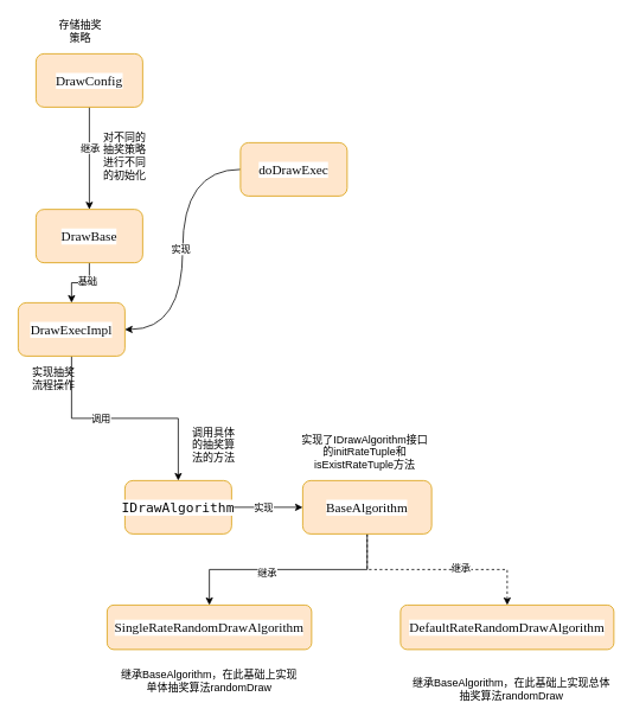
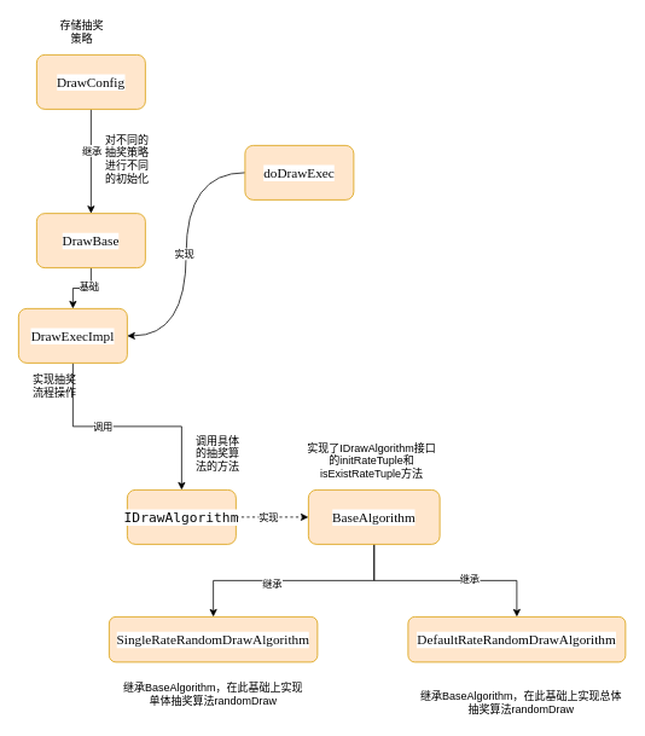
  <mxCell id="0" />
  <mxCell id="1" parent="0" />
  <mxCell id="2" value="" style="edgeStyle=orthogonalEdgeStyle;rounded=0;orthogonalLoop=1;jettySize=auto;html=1;entryX=1;entryY=0.5;entryDx=0;entryDy=0;curved=1;" parent="1" source="4" target="15" edge="1"><mxGeometry relative="1" as="geometry"><mxPoint x="300" y="120" as="targetPoint" /></mxGeometry></mxCell>
  <mxCell id="3" value="实现" style="edgeLabel;html=1;align=center;verticalAlign=middle;resizable=0;points=[];" parent="2" vertex="1" connectable="0"><mxGeometry x="-0.008" y="-3" relative="1" as="geometry"><mxPoint as="offset" /></mxGeometry></mxCell>
  <mxCell id="4" value="&lt;p style=&quot;background-color: rgb(255, 255, 255); color: rgb(8, 8, 8);&quot;&gt;&lt;font style=&quot;font-size: 15px;&quot; face=&quot;Times New Roman&quot;&gt;doDrawExec&lt;/font&gt;&lt;/p&gt;" style="rounded=1;whiteSpace=wrap;html=1;fillColor=#ffe6cc;strokeColor=#d79b00;" parent="1" vertex="1"><mxGeometry x="270" y="160" width="120" height="60" as="geometry" /></mxCell>
  <mxCell id="5" value="" style="edgeStyle=orthogonalEdgeStyle;rounded=0;orthogonalLoop=1;jettySize=auto;html=1;" parent="1" source="7" target="11" edge="1"><mxGeometry relative="1" as="geometry" /></mxCell>
  <mxCell id="6" value="继承" style="edgeLabel;html=1;align=center;verticalAlign=middle;resizable=0;points=[];" parent="5" vertex="1" connectable="0"><mxGeometry x="-0.224" relative="1" as="geometry"><mxPoint as="offset" /></mxGeometry></mxCell>
  <mxCell id="7" value="&lt;div style=&quot;background-color: rgb(255, 255, 255); color: rgb(8, 8, 8);&quot;&gt;&lt;font face=&quot;Times New Roman&quot; style=&quot;font-size: 15px;&quot;&gt;DrawConfig&lt;/font&gt;&lt;/div&gt;" style="whiteSpace=wrap;html=1;fillColor=#ffe6cc;strokeColor=#d79b00;rounded=1;" parent="1" vertex="1"><mxGeometry x="40" y="60" width="120" height="60" as="geometry" /></mxCell>
  <mxCell id="8" value="存储抽奖策略" style="text;strokeColor=none;align=center;fillColor=none;html=1;verticalAlign=middle;whiteSpace=wrap;rounded=0;" parent="1" vertex="1"><mxGeometry x="60" y="20" width="60" height="30" as="geometry" /></mxCell>
  <mxCell id="9" value="" style="edgeStyle=orthogonalEdgeStyle;rounded=0;orthogonalLoop=1;jettySize=auto;html=1;" parent="1" source="11" target="15" edge="1"><mxGeometry relative="1" as="geometry" /></mxCell>
  <mxCell id="10" value="基础" style="edgeLabel;html=1;align=center;verticalAlign=middle;resizable=0;points=[];" parent="9" vertex="1" connectable="0"><mxGeometry x="-0.23" y="-2" relative="1" as="geometry"><mxPoint as="offset" /></mxGeometry></mxCell>
  <mxCell id="11" value="&lt;div style=&quot;background-color: rgb(255, 255, 255); color: rgb(8, 8, 8);&quot;&gt;&lt;font style=&quot;font-size: 15px;&quot; face=&quot;Times New Roman&quot;&gt;DrawBase&lt;/font&gt;&lt;/div&gt;" style="whiteSpace=wrap;html=1;fillColor=#ffe6cc;strokeColor=#d79b00;rounded=1;" parent="1" vertex="1"><mxGeometry x="40" y="235" width="120" height="60" as="geometry" /></mxCell>
  <mxCell id="12" value="对不同的抽奖策略进行不同的初始化" style="text;strokeColor=none;align=center;fillColor=none;html=1;verticalAlign=middle;whiteSpace=wrap;rounded=0;" parent="1" vertex="1"><mxGeometry x="110" y="160" width="60" height="30" as="geometry" /></mxCell>
  <mxCell id="13" value="" style="edgeStyle=orthogonalEdgeStyle;rounded=0;orthogonalLoop=1;jettySize=auto;html=1;" parent="1" source="15" target="19" edge="1"><mxGeometry relative="1" as="geometry" /></mxCell>
  <mxCell id="14" value="调用" style="edgeLabel;html=1;align=center;verticalAlign=middle;resizable=0;points=[];" parent="13" vertex="1" connectable="0"><mxGeometry x="-0.218" relative="1" as="geometry"><mxPoint as="offset" /></mxGeometry></mxCell>
  <mxCell id="15" value="&lt;div style=&quot;background-color: rgb(255, 255, 255); color: rgb(8, 8, 8);&quot;&gt;&lt;font style=&quot;font-size: 15px;&quot; face=&quot;Times New Roman&quot;&gt;DrawExecImpl&lt;/font&gt;&lt;/div&gt;" style="whiteSpace=wrap;html=1;fillColor=#ffe6cc;strokeColor=#d79b00;rounded=1;" parent="1" vertex="1"><mxGeometry x="20" y="340" width="120" height="60" as="geometry" /></mxCell>
  <mxCell id="16" value="实现抽奖流程操作" style="text;strokeColor=none;align=center;fillColor=none;html=1;verticalAlign=middle;whiteSpace=wrap;rounded=0;" parent="1" vertex="1"><mxGeometry x="30" y="410" width="60" height="30" as="geometry" /></mxCell>
- <mxCell id="17" value="" style="edgeStyle=orthogonalEdgeStyle;rounded=0;orthogonalLoop=1;jettySize=auto;html=1;" parent="1" source="19" target="25" edge="1"><mxGeometry relative="1" as="geometry" /></mxCell>
+ <mxCell id="17" value="" style="edgeStyle=orthogonalEdgeStyle;rounded=0;orthogonalLoop=1;jettySize=auto;html=1;dashed=1;" parent="1" source="19" target="25" edge="1"><mxGeometry relative="1" as="geometry" /></mxCell>
  <mxCell id="18" value="实现" style="edgeLabel;html=1;align=center;verticalAlign=middle;resizable=0;points=[];" parent="17" vertex="1" connectable="0"><mxGeometry x="-0.13" y="1" relative="1" as="geometry"><mxPoint as="offset" /></mxGeometry></mxCell>
  <mxCell id="19" value="&lt;div style=&quot;background-color: rgb(255, 255, 255); color: rgb(8, 8, 8); font-family: &amp;quot;JetBrains Mono&amp;quot;, monospace; font-size: 15px;&quot;&gt;IDrawAlgorithm&lt;/div&gt;" style="whiteSpace=wrap;html=1;fillColor=#ffe6cc;strokeColor=#d79b00;rounded=1;" parent="1" vertex="1"><mxGeometry x="140" y="540" width="120" height="60" as="geometry" /></mxCell>
  <mxCell id="20" value="调用具体的抽奖算法的方法" style="text;strokeColor=none;align=center;fillColor=none;html=1;verticalAlign=middle;whiteSpace=wrap;rounded=0;" parent="1" vertex="1"><mxGeometry x="210" y="485" width="60" height="30" as="geometry" /></mxCell>
  <mxCell id="21" value="" style="edgeStyle=orthogonalEdgeStyle;rounded=0;orthogonalLoop=1;jettySize=auto;html=1;" parent="1" source="25" target="27" edge="1"><mxGeometry relative="1" as="geometry" /></mxCell>
  <mxCell id="22" value="继承" style="edgeLabel;html=1;align=center;verticalAlign=middle;resizable=0;points=[];" parent="21" vertex="1" connectable="0"><mxGeometry x="0.185" y="3" relative="1" as="geometry"><mxPoint as="offset" /></mxGeometry></mxCell>
- <mxCell id="23" value="" style="edgeStyle=orthogonalEdgeStyle;rounded=0;orthogonalLoop=1;jettySize=auto;html=1;dashed=1;" parent="1" source="25" target="29" edge="1"><mxGeometry relative="1" as="geometry" /></mxCell>
+ <mxCell id="23" value="" style="edgeStyle=orthogonalEdgeStyle;rounded=0;orthogonalLoop=1;jettySize=auto;html=1;" parent="1" source="25" target="29" edge="1"><mxGeometry relative="1" as="geometry" /></mxCell>
  <mxCell id="24" value="继承" style="edgeLabel;html=1;align=center;verticalAlign=middle;resizable=0;points=[];" parent="23" vertex="1" connectable="0"><mxGeometry x="0.222" y="3" relative="1" as="geometry"><mxPoint as="offset" /></mxGeometry></mxCell>
  <mxCell id="25" value="&lt;div style=&quot;background-color: rgb(255, 255, 255); color: rgb(8, 8, 8);&quot;&gt;&lt;font style=&quot;font-size: 15px;&quot; face=&quot;Times New Roman&quot;&gt;BaseAlgorithm&lt;/font&gt;&lt;/div&gt;" style="whiteSpace=wrap;html=1;fillColor=#ffe6cc;strokeColor=#d79b00;rounded=1;" parent="1" vertex="1"><mxGeometry x="340" y="540" width="145" height="60" as="geometry" /></mxCell>
  <mxCell id="26" value="实现了IDrawAlgorithm接口&lt;br&gt;的initRateTuple和isExistRateTuple方法" style="text;strokeColor=none;align=center;fillColor=none;html=1;verticalAlign=middle;whiteSpace=wrap;rounded=0;" parent="1" vertex="1"><mxGeometry x="330" y="485" width="160" height="45" as="geometry" /></mxCell>
  <mxCell id="27" value="&lt;div style=&quot;background-color: rgb(255, 255, 255); color: rgb(8, 8, 8);&quot;&gt;&lt;font style=&quot;font-size: 15px;&quot; face=&quot;Times New Roman&quot;&gt;SingleRateRandomDrawAlgorithm&lt;/font&gt;&lt;/div&gt;" style="whiteSpace=wrap;html=1;fillColor=#ffe6cc;strokeColor=#d79b00;rounded=1;" parent="1" vertex="1"><mxGeometry x="120" y="680" width="230" height="50" as="geometry" /></mxCell>
  <mxCell id="28" value="继承BaseAlgorithm，在此基础上实现单体抽奖算法randomDraw" style="text;strokeColor=none;align=center;fillColor=none;html=1;verticalAlign=middle;whiteSpace=wrap;rounded=0;" parent="1" vertex="1"><mxGeometry x="130" y="750" width="210" height="30" as="geometry" /></mxCell>
  <mxCell id="29" value="&lt;div style=&quot;background-color: rgb(255, 255, 255); color: rgb(8, 8, 8);&quot;&gt;&lt;font face=&quot;Times New Roman&quot; style=&quot;font-size: 15px;&quot;&gt;DefaultRateRandomDrawAlgorithm&lt;/font&gt;&lt;/div&gt;" style="whiteSpace=wrap;html=1;fillColor=#ffe6cc;strokeColor=#d79b00;rounded=1;" parent="1" vertex="1"><mxGeometry x="450" y="680" width="240" height="50" as="geometry" /></mxCell>
  <mxCell id="30" value="继承BaseAlgorithm，在此基础上实现总体&lt;span style=&quot;background-color: initial;&quot;&gt;抽奖算法randomDraw&lt;/span&gt;" style="text;strokeColor=none;align=center;fillColor=none;html=1;verticalAlign=middle;whiteSpace=wrap;rounded=0;" parent="1" vertex="1"><mxGeometry x="460" y="760" width="230" height="30" as="geometry" /></mxCell>
